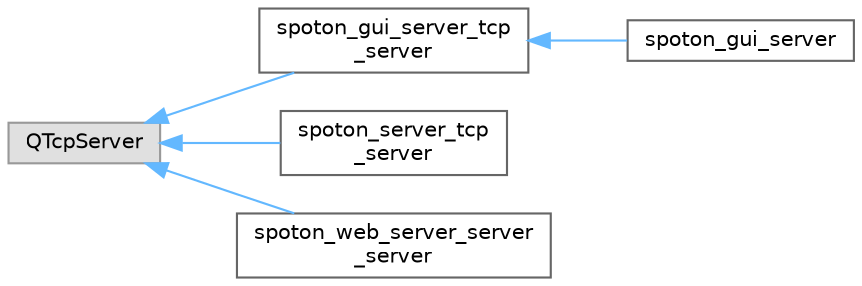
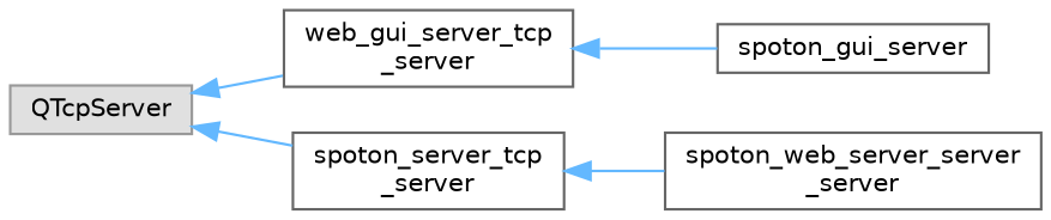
  digraph {
    rankdir=LR
    node [color=grey40 fillcolor=white fontname=Helvetica fontsize=10 shape=box style=filled]
    edge [color=steelblue1 dir=back fontname=Helvetica fontsize=10 labelfontname=Helvetica labelfontsize=10 style=solid]
    n1 [color=grey60 fillcolor="#E0E0E0" height=0.2 label=QTcpServer width=0.4]
-   n2 [height=0.2 label="spoton_gui_server_tcp\l_server" width=0.4]
+   n2 [height=0.2 label="web_gui_server_tcp\l_server" width=0.4]
    n3 [height=0.2 label="spoton_server_tcp\l_server" width=0.4]
    n4 [height=0.2 label="spoton_web_server_server\l_server" width=0.4]
    n5 [height=0.2 label=spoton_gui_server width=0.4]
    n1 -> n2
    n1 -> n3
-   n1 -> n4
+   n3 -> n4
    n2 -> n5
  }
